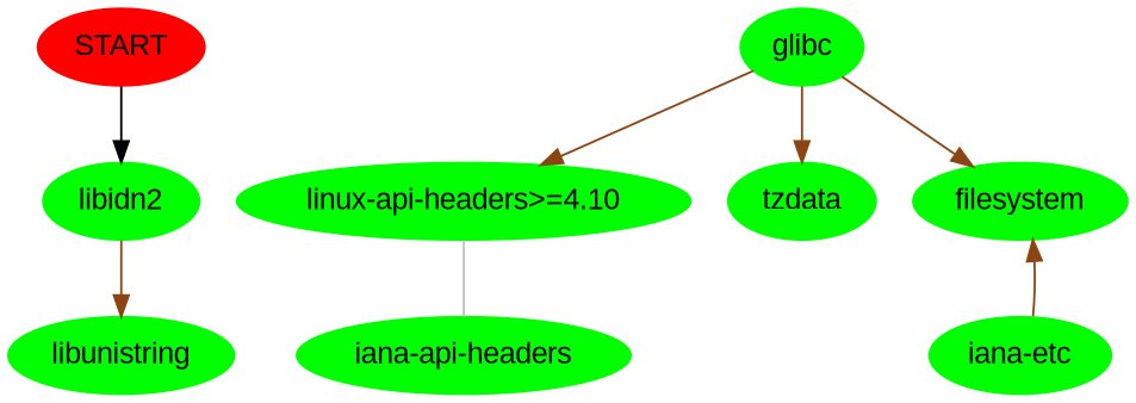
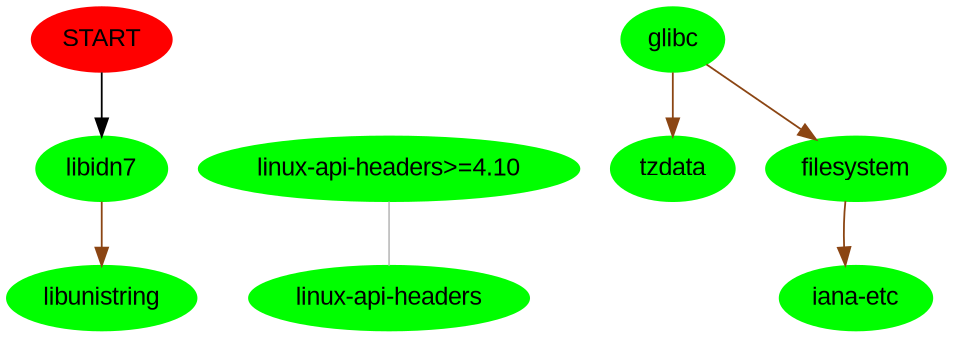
  digraph {
    fontname="Liberation Sans"
    node [color=green fontname="Liberation Sans" style=filled]
    edge [fontname="Liberation Sans" color=chocolate4]
    START [color=red]
-   libidn2
+   libidn2 [label=libidn7]
    libunistring
    glibc
    "linux-api-headers>=4.10"
    tzdata
    filesystem
-   "linux-api-headers" [label="iana-api-headers"]
+   "linux-api-headers"
    "iana-etc"
    START -> libidn2 [color=""]
    libidn2 -> libunistring
-   glibc -> "linux-api-headers>=4.10"
    glibc -> tzdata
    glibc -> filesystem
    "linux-api-headers>=4.10" -> "linux-api-headers" [arrowhead=none color=grey]
-   "iana-etc" -> filesystem
+   filesystem -> "iana-etc"
  }
